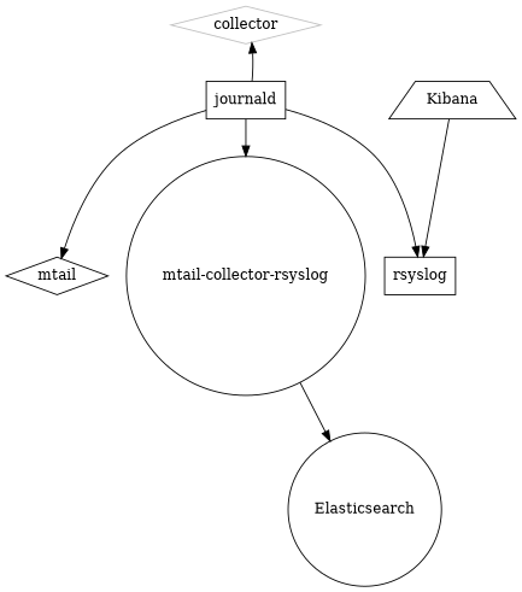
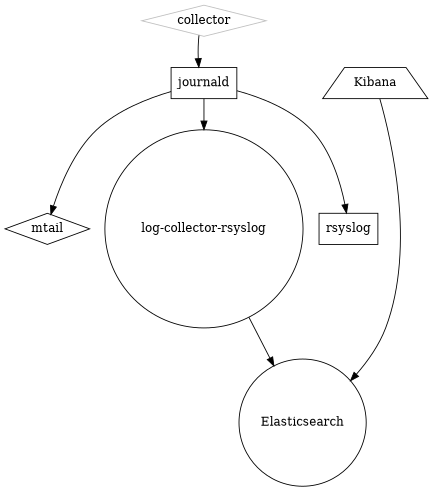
  digraph {
    node [shape=diamond]
    n1 [color=gray label=collector]
    journald [shape=box]
    rsyslog [shape=box]
    mtail
-   "log-collector-rsyslog" [shape=circle label="mtail-collector-rsyslog"]
+   "log-collector-rsyslog" [shape=circle]
    Elasticsearch [shape=circle]
    Kibana [shape=trapezium]
    subgraph sub_1 {
      rank=min
      n1
    }
-   journald -> n1
+   n1 -> journald
    journald -> rsyslog
    journald -> mtail
    journald -> "log-collector-rsyslog"
    "log-collector-rsyslog" -> Elasticsearch
-   Kibana -> rsyslog
+   Kibana -> Elasticsearch
  }
